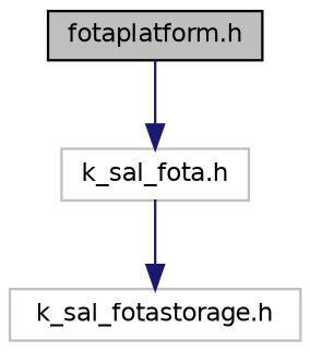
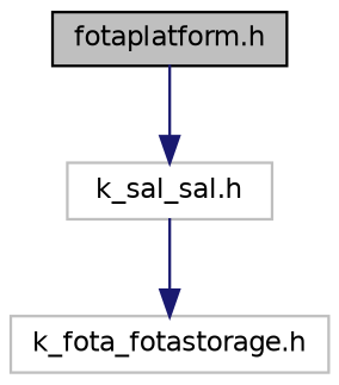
  digraph {
    node [color=grey75 fillcolor=white fontname=Helvetica fontsize=10 shape=record style=filled]
    edge [color=midnightblue fontname=Helvetica fontsize=10 labelfontname=Helvetica labelfontsize=10 style=solid]
    n1 [color=black fillcolor=grey75 fontcolor=black height=0.2 label="fotaplatform.h" width=0.4]
-   n2 [height=0.2 label="k_sal_fota.h" width=0.4]
-   n3 [height=0.2 label="k_sal_fotastorage.h" width=0.4]
+   n2 [height=0.2 label="k_sal_sal.h" width=0.4]
+   n3 [height=0.2 label="k_fota_fotastorage.h" width=0.4]
    n1 -> n2
    n2 -> n3
  }
